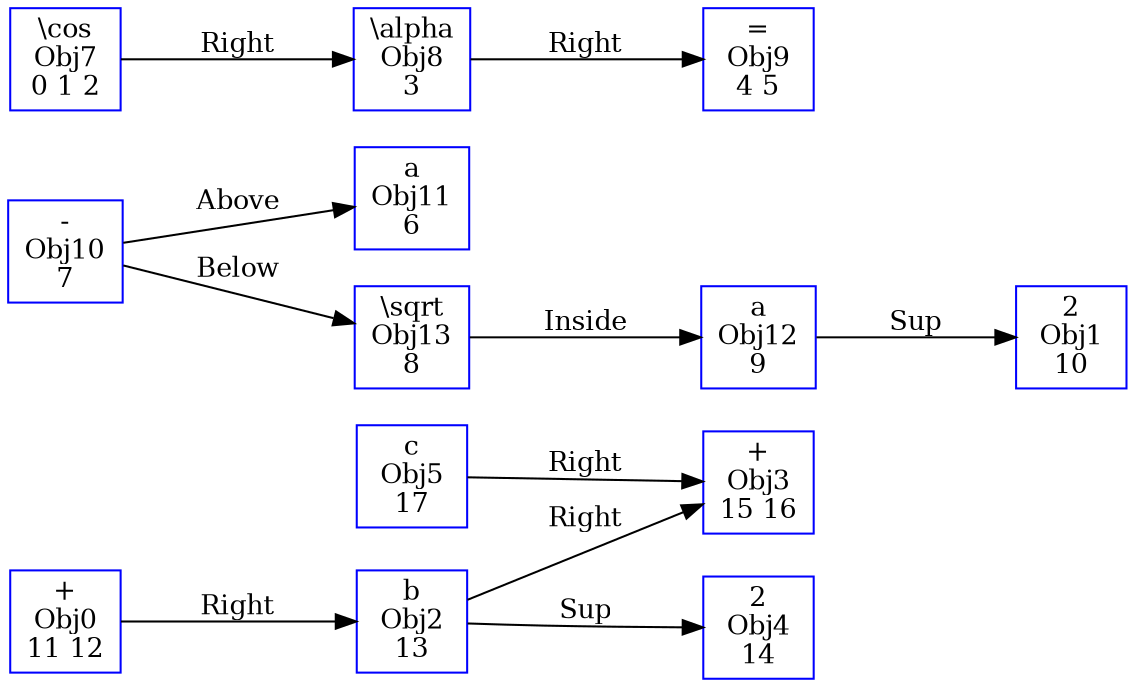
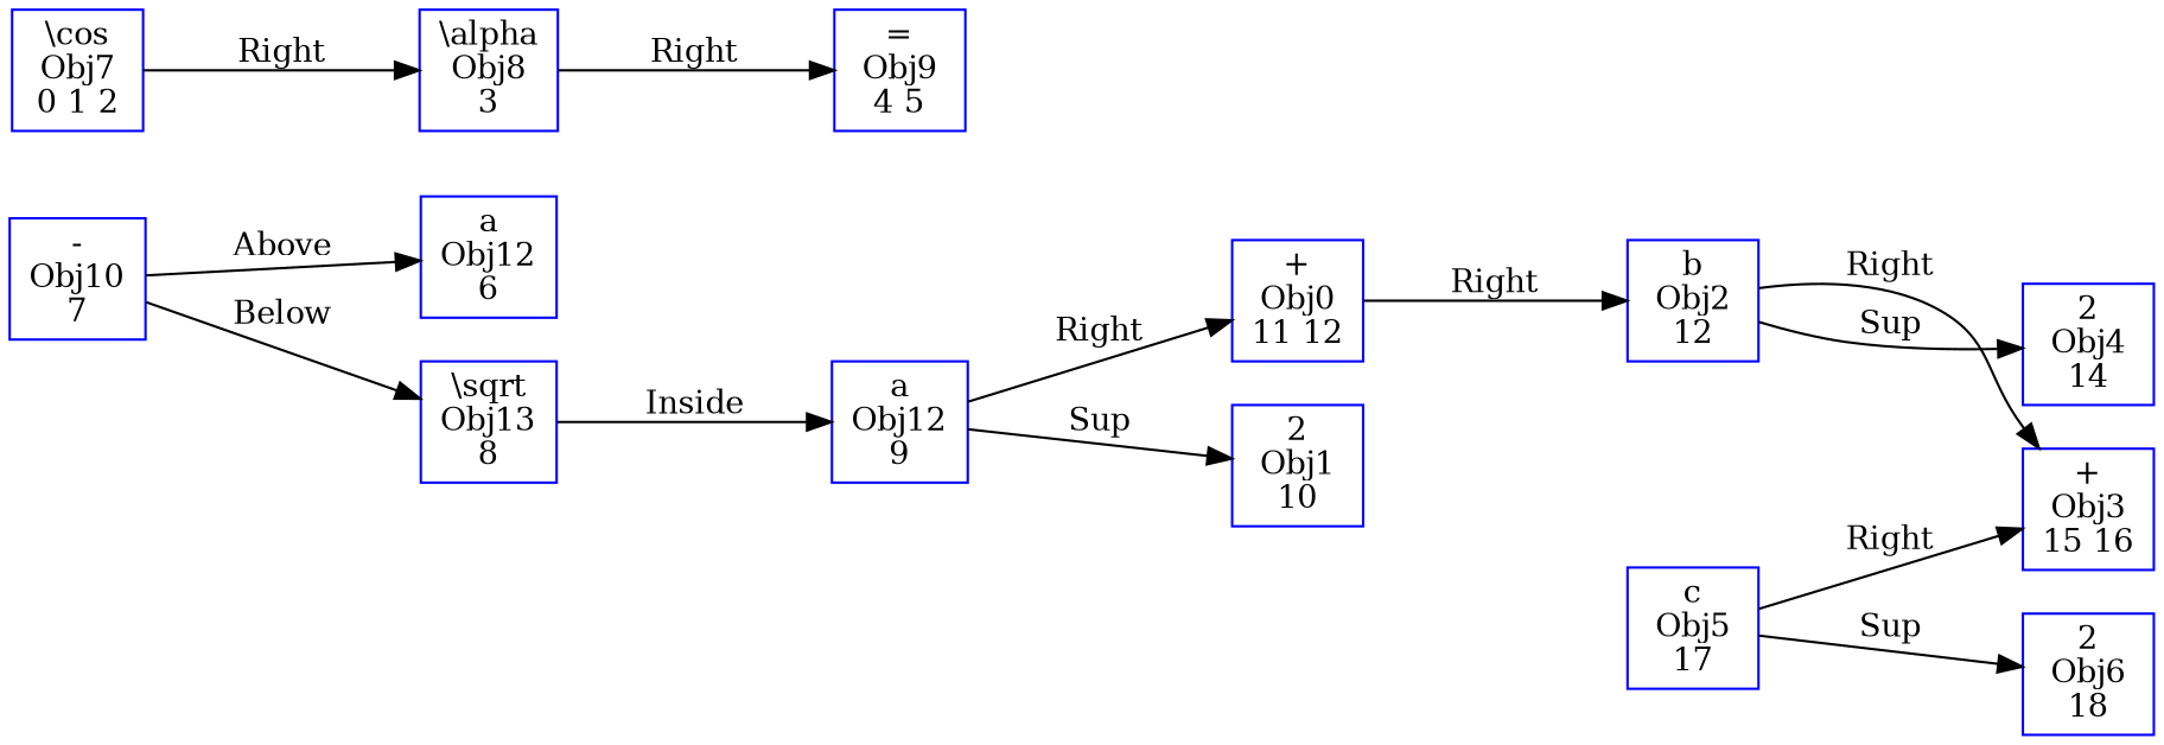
  digraph {
    ordering=out
    rankdir=LR
    ranksep=1.0
    node [color=blue fontsize=13 shape=box]
    edge [fontsize=13 weight=1]
    n1 [label="+\nObj0\n11 12"]
-   n2 [label="b\nObj2\n13"]
+   n2 [label="b\nObj2\n12"]
    n3 [label="+\nObj3\n15 16"]
    n4 [label="2\nObj4\n14"]
    n5 [label="2\nObj1\n10"]
    n6 [label="-\nObj10\n7"]
-   n7 [label="a\nObj11\n6"]
+   n7 [label="a\nObj12\n6"]
    n8 [label="\\sqrt\nObj13\n8"]
    n9 [label="a\nObj12\n9"]
    n10 [label="c\nObj5\n17"]
+   n11 [label="2\nObj6\n18"]
    n12 [label="\\cos\nObj7\n0 1 2"]
    n13 [label="\\alpha\nObj8\n3"]
    n14 [label="=\nObj9\n4 5"]
    n1 -> n2 [label=Right]
    n2 -> n3 [label=Right]
    n2 -> n4 [label=Sup]
    n6 -> n7 [label=Above]
    n6 -> n8 [label=Below]
    n8 -> n9 [label=Inside]
+   n9 -> n1 [label=Right]
    n9 -> n5 [label=Sup]
    n10 -> n3 [label=Right]
+   n10 -> n11 [label=Sup]
    n12 -> n13 [label=Right]
    n13 -> n14 [label=Right]
  }
